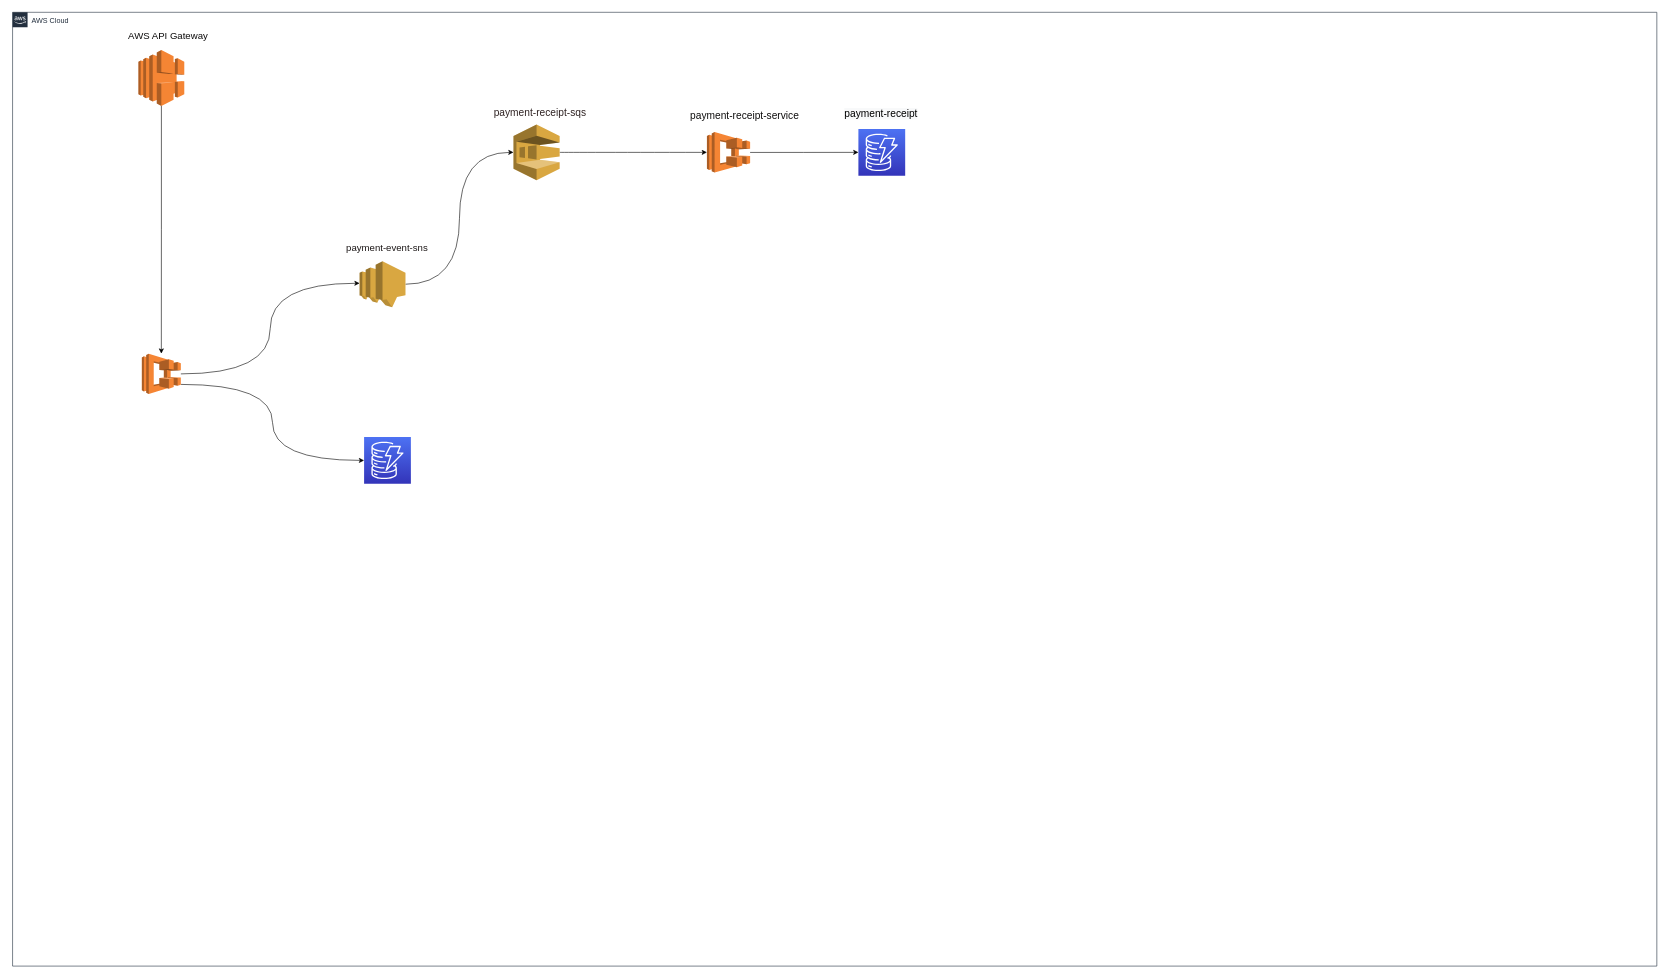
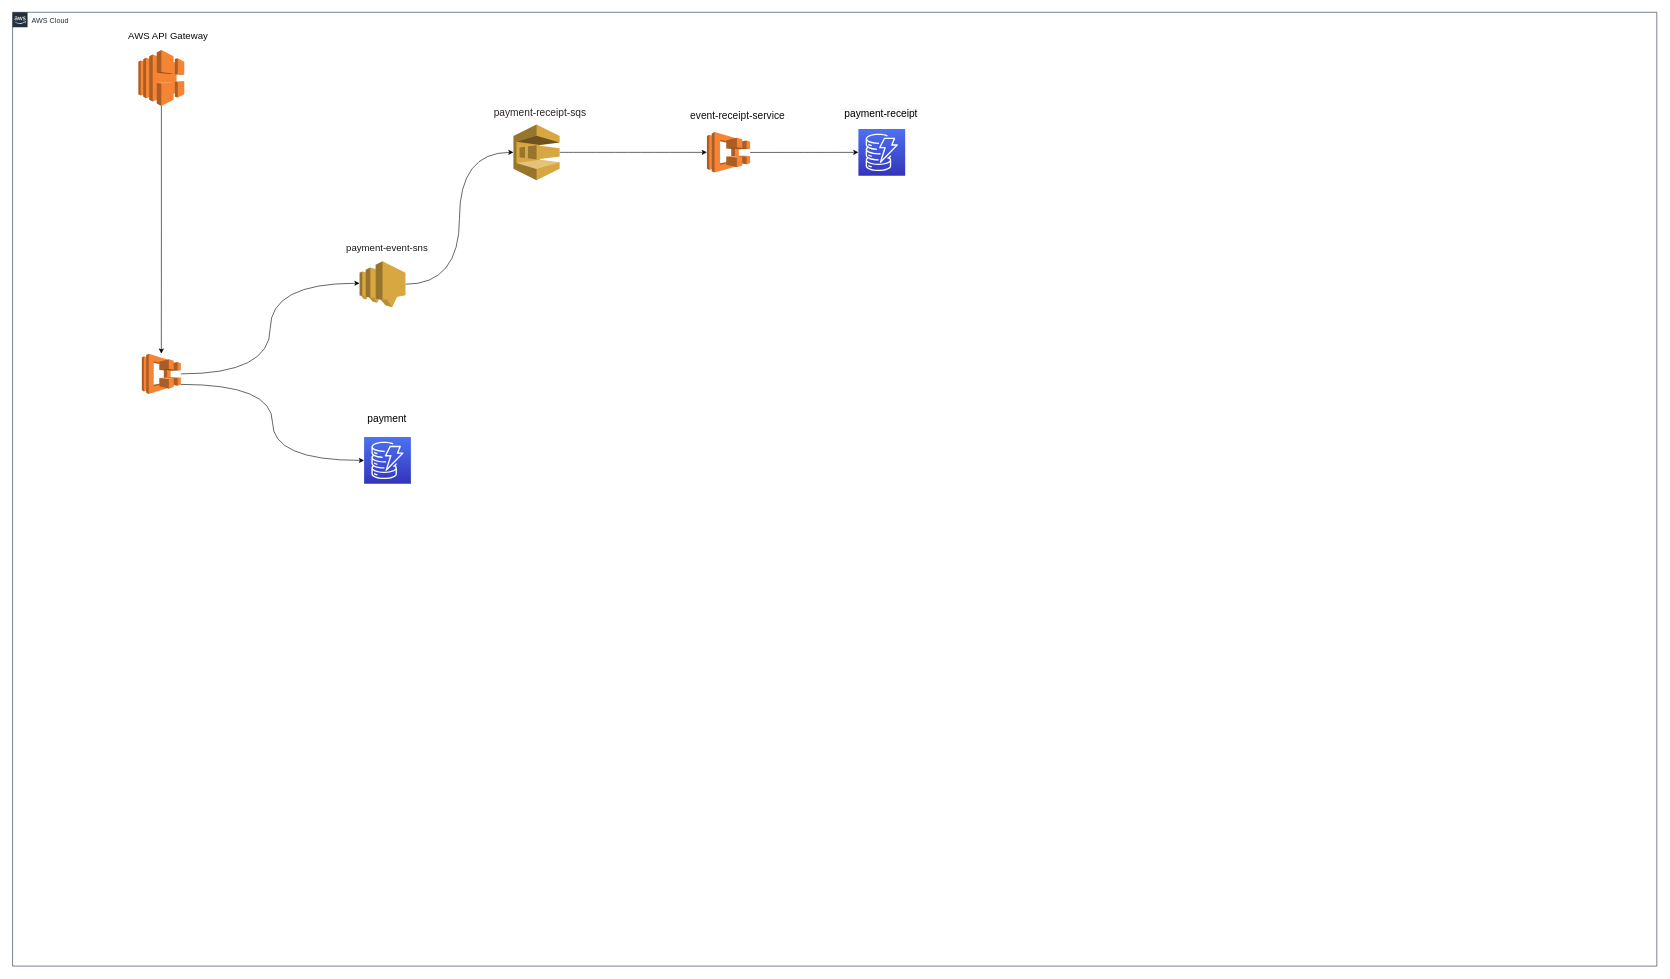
  <mxCell id="0" />
  <mxCell id="1" parent="0" />
  <mxCell id="2" value="AWS Cloud" style="points=[[0,0],[0.25,0],[0.5,0],[0.75,0],[1,0],[1,0.25],[1,0.5],[1,0.75],[1,1],[0.75,1],[0.5,1],[0.25,1],[0,1],[0,0.75],[0,0.5],[0,0.25]];outlineConnect=0;gradientColor=none;html=1;whiteSpace=wrap;fontSize=12;fontStyle=0;container=1;pointerEvents=0;collapsible=0;recursiveResize=0;shape=mxgraph.aws4.group;grIcon=mxgraph.aws4.group_aws_cloud_alt;strokeColor=#232F3E;fillColor=none;verticalAlign=top;align=left;spacingLeft=30;fontColor=#232F3E;dashed=0;rounded=1;" parent="1" vertex="1"><mxGeometry x="20" y="20" width="2741" height="1590" as="geometry" /></mxCell>
  <mxCell id="3" style="edgeStyle=orthogonalEdgeStyle;orthogonalLoop=1;jettySize=auto;html=1;entryX=0;entryY=0.48;entryDx=0;entryDy=0;entryPerimeter=0;curved=1;" parent="2" source="5" target="13" edge="1"><mxGeometry relative="1" as="geometry" /></mxCell>
  <mxCell id="4" style="edgeStyle=orthogonalEdgeStyle;curved=1;orthogonalLoop=1;jettySize=auto;html=1;exitX=1;exitY=0.76;exitDx=0;exitDy=0;exitPerimeter=0;entryX=0;entryY=0.5;entryDx=0;entryDy=0;entryPerimeter=0;" parent="2" source="5" target="9" edge="1"><mxGeometry relative="1" as="geometry" /></mxCell>
  <mxCell id="5" value="" style="outlineConnect=0;dashed=0;verticalLabelPosition=bottom;verticalAlign=top;align=center;html=1;shape=mxgraph.aws3.ecs;fillColor=#F58534;gradientColor=none;fontSize=17;" parent="2" vertex="1"><mxGeometry x="215.5" y="569" width="65" height="67.5" as="geometry" /></mxCell>
- <mxCell id="6" value="payment-receipt-service" style="text;align=left;verticalAlign=top;resizable=0;points=[];autosize=1;strokeColor=none;fillColor=none;fontColor=#100f0f;labelBackgroundColor=none;labelBorderColor=none;fontSize=17;" parent="2" vertex="1"><mxGeometry x="1128" y="156" width="199" height="32" as="geometry" /></mxCell>
+ <mxCell id="6" value="event-receipt-service" style="text;align=left;verticalAlign=top;resizable=0;points=[];autosize=1;strokeColor=none;fillColor=none;fontColor=#100f0f;labelBackgroundColor=none;labelBorderColor=none;fontSize=17;" parent="2" vertex="1"><mxGeometry x="1128" y="156" width="199" height="32" as="geometry" /></mxCell>
  <mxCell id="7" style="edgeStyle=orthogonalEdgeStyle;curved=1;orthogonalLoop=1;jettySize=auto;html=1;fontSize=17;" parent="2" source="8" target="18" edge="1"><mxGeometry relative="1" as="geometry" /></mxCell>
  <mxCell id="8" value="" style="outlineConnect=0;dashed=0;verticalLabelPosition=bottom;verticalAlign=top;align=center;html=1;shape=mxgraph.aws3.ecs;fillColor=#F58534;gradientColor=none;fontSize=17;" parent="2" vertex="1"><mxGeometry x="1157.5" y="199.75" width="72" height="67.5" as="geometry" /></mxCell>
  <mxCell id="9" value="" style="points=[[0,0,0],[0.25,0,0],[0.5,0,0],[0.75,0,0],[1,0,0],[0,1,0],[0.25,1,0],[0.5,1,0],[0.75,1,0],[1,1,0],[0,0.25,0],[0,0.5,0],[0,0.75,0],[1,0.25,0],[1,0.5,0],[1,0.75,0]];outlineConnect=0;fontColor=#232F3E;gradientColor=#4D72F3;gradientDirection=north;fillColor=#3334B9;strokeColor=#ffffff;dashed=0;verticalLabelPosition=bottom;verticalAlign=top;align=center;html=1;fontSize=12;fontStyle=0;aspect=fixed;shape=mxgraph.aws4.resourceIcon;resIcon=mxgraph.aws4.dynamodb;" parent="2" vertex="1"><mxGeometry x="586" y="708" width="78" height="78" as="geometry" /></mxCell>
  <mxCell id="10" value="&lt;font style=&quot;font-size: 16px;&quot;&gt;AWS API Gateway&lt;/font&gt;" style="text;html=1;align=center;verticalAlign=middle;resizable=0;points=[];autosize=1;strokeColor=none;fillColor=none;rounded=1;fontColor=#0d0c0c;" parent="2" vertex="1"><mxGeometry x="187" y="29" width="143" height="20" as="geometry" /></mxCell>
+ <mxCell id="11" value="&lt;font style=&quot;font-size: 17px;&quot;&gt;payment&lt;/font&gt;" style="text;html=1;align=center;verticalAlign=middle;resizable=0;points=[];autosize=1;fontSize=14;labelBorderColor=none;labelBackgroundColor=none;fontColor=#000000;" parent="2" vertex="1"><mxGeometry x="586" y="668" width="75" height="22" as="geometry" /></mxCell>
  <mxCell id="12" style="edgeStyle=orthogonalEdgeStyle;curved=1;orthogonalLoop=1;jettySize=auto;html=1;entryX=0;entryY=0.5;entryDx=0;entryDy=0;entryPerimeter=0;" parent="2" source="13" target="16" edge="1"><mxGeometry relative="1" as="geometry" /></mxCell>
  <mxCell id="13" value="" style="outlineConnect=0;dashed=0;verticalLabelPosition=bottom;verticalAlign=top;align=center;html=1;shape=mxgraph.aws3.sns;fillColor=#D9A741;gradientColor=none;fontSize=16;" parent="2" vertex="1"><mxGeometry x="578.5" y="415" width="76.5" height="76.5" as="geometry" /></mxCell>
  <mxCell id="14" value="payment-event-sns" style="text;html=1;align=center;verticalAlign=middle;resizable=0;points=[];autosize=1;strokeColor=none;fillColor=none;fontSize=16;fontColor=#1c1717;" parent="2" vertex="1"><mxGeometry x="546.5" y="377" width="154" height="31" as="geometry" /></mxCell>
  <mxCell id="15" style="edgeStyle=orthogonalEdgeStyle;curved=1;orthogonalLoop=1;jettySize=auto;html=1;exitX=1;exitY=0.5;exitDx=0;exitDy=0;exitPerimeter=0;entryX=0;entryY=0.5;entryDx=0;entryDy=0;entryPerimeter=0;fontSize=17;" parent="2" source="16" target="8" edge="1"><mxGeometry relative="1" as="geometry" /></mxCell>
  <mxCell id="16" value="" style="outlineConnect=0;dashed=0;verticalLabelPosition=bottom;verticalAlign=top;align=center;html=1;shape=mxgraph.aws3.sqs;fillColor=#D9A741;gradientColor=none;fontSize=16;" parent="2" vertex="1"><mxGeometry x="835" y="187" width="77" height="93" as="geometry" /></mxCell>
  <mxCell id="17" value="payment-receipt-sqs" style="text;html=1;align=center;verticalAlign=middle;resizable=0;points=[];autosize=1;strokeColor=none;fillColor=none;fontSize=17;fontColor=#2f2323;" parent="2" vertex="1"><mxGeometry x="793" y="152" width="172" height="32" as="geometry" /></mxCell>
  <mxCell id="18" value="" style="points=[[0,0,0],[0.25,0,0],[0.5,0,0],[0.75,0,0],[1,0,0],[0,1,0],[0.25,1,0],[0.5,1,0],[0.75,1,0],[1,1,0],[0,0.25,0],[0,0.5,0],[0,0.75,0],[1,0.25,0],[1,0.5,0],[1,0.75,0]];outlineConnect=0;fontColor=#232F3E;gradientColor=#4D72F3;gradientDirection=north;fillColor=#3334B9;strokeColor=#ffffff;dashed=0;verticalLabelPosition=bottom;verticalAlign=top;align=center;html=1;fontSize=12;fontStyle=0;aspect=fixed;shape=mxgraph.aws4.resourceIcon;resIcon=mxgraph.aws4.dynamodb;" parent="2" vertex="1"><mxGeometry x="1410" y="194.5" width="78" height="78" as="geometry" /></mxCell>
  <mxCell id="19" value="&lt;span style=&quot;color: rgb(0, 0, 0); font-family: Helvetica; font-size: 17px; font-style: normal; font-variant-ligatures: normal; font-variant-caps: normal; font-weight: 400; letter-spacing: normal; orphans: 2; text-align: center; text-indent: 0px; text-transform: none; widows: 2; word-spacing: 0px; -webkit-text-stroke-width: 0px; background-color: rgb(248, 249, 250); text-decoration-thickness: initial; text-decoration-style: initial; text-decoration-color: initial; float: none; display: inline !important;&quot;&gt;payment-receipt&lt;/span&gt;" style="text;whiteSpace=wrap;html=1;fontSize=17;" parent="2" vertex="1"><mxGeometry x="1385" y="153" width="132" height="34" as="geometry" /></mxCell>
  <mxCell id="20" style="edgeStyle=orthogonalEdgeStyle;rounded=0;orthogonalLoop=1;jettySize=auto;html=1;labelBackgroundColor=none;fontColor=none;noLabel=1;" edge="1" parent="2" source="21" target="5"><mxGeometry relative="1" as="geometry" /></mxCell>
  <mxCell id="21" value="" style="outlineConnect=0;dashed=0;verticalLabelPosition=bottom;verticalAlign=top;align=center;html=1;shape=mxgraph.aws3.elastic_load_balancing;fillColor=#F58534;gradientColor=none;" vertex="1" parent="2"><mxGeometry x="209.75" y="63" width="76.5" height="93" as="geometry" /></mxCell>
